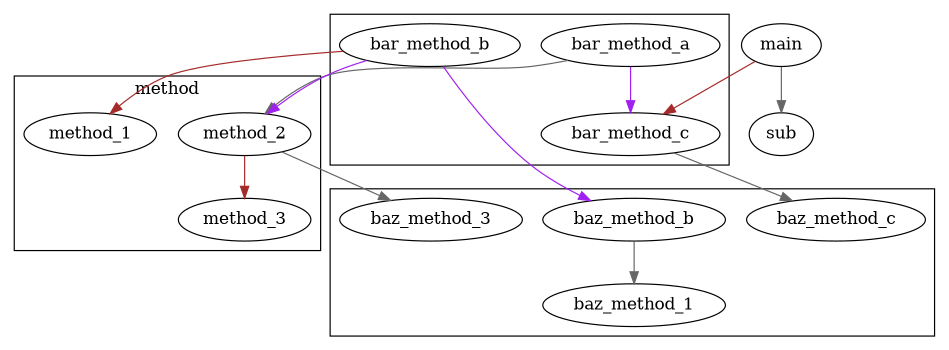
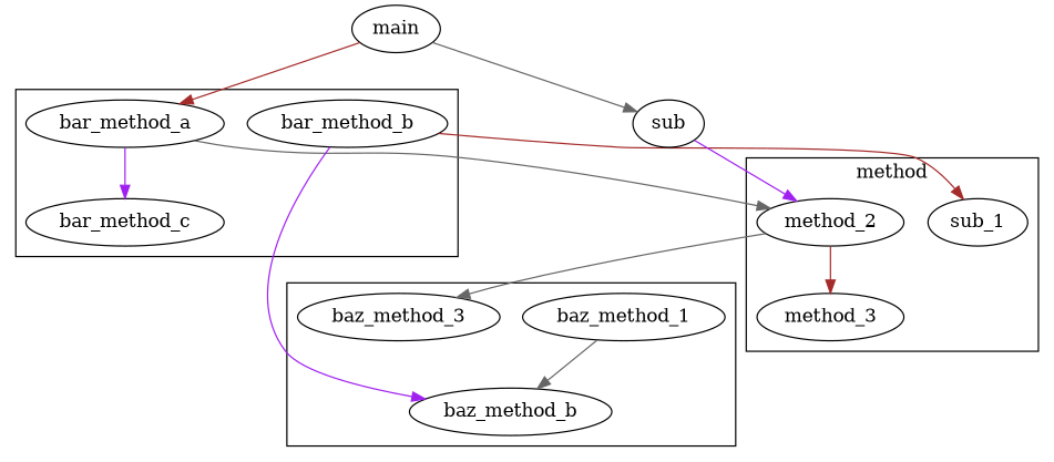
  digraph {
    fontname="DejaVu Serif"
    node [fontname="DejaVu Serif"]
    edge [color=gray40 fontname="DejaVu Serif"]
    bar_method_a
    bar_method_b
    bar_method_c
-   n4 [label=method_1]
+   n4 [label=sub_1]
    n5 [label=method_2]
    n6 [label=method_3]
    baz_method_1
    baz_method_b
    baz_method_3
-   baz_method_c
    main
    sub
    subgraph cluster_1 {
      bar_method_a
      bar_method_b
      bar_method_c
    }
    subgraph cluster_2 {
      label=method
      n4
      n5
      n6
    }
    subgraph cluster_3 {
      baz_method_1
      baz_method_b
      baz_method_3
-     baz_method_c
    }
    bar_method_a -> bar_method_c [color=purple]
    bar_method_a -> n5
    bar_method_b -> n4 [color=brown]
-   bar_method_b -> n5 [color=purple]
+   sub -> n5 [color=purple]
    bar_method_b -> baz_method_b [color=purple]
-   bar_method_c -> baz_method_c
    n5 -> n6 [color=brown]
    n5 -> baz_method_3
-   baz_method_b -> baz_method_1
-   main -> bar_method_c [color=brown]
+   baz_method_1 -> baz_method_b
+   main -> bar_method_a [color=brown]
    main -> sub
  }
